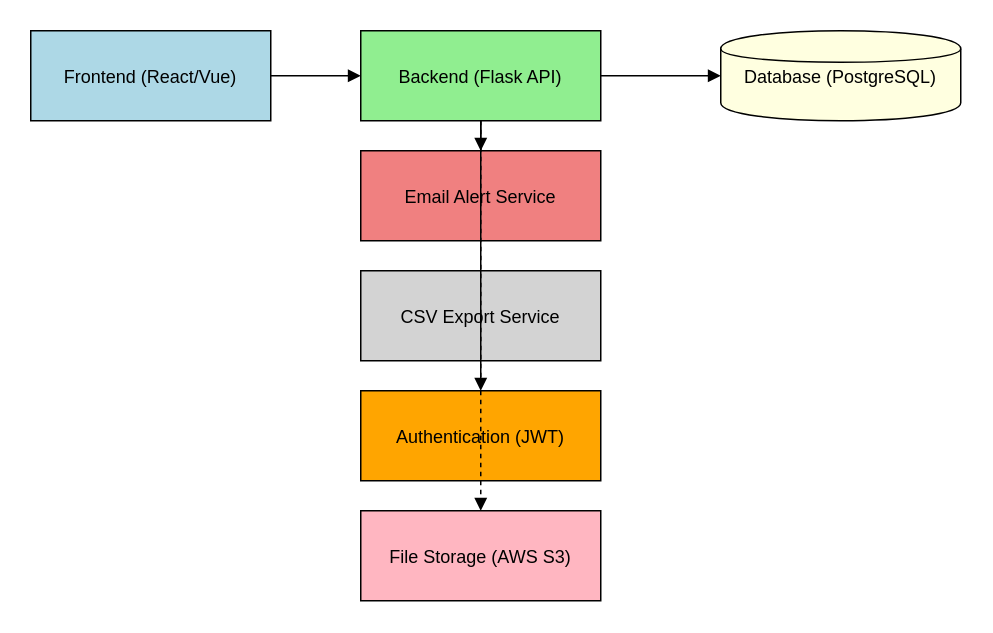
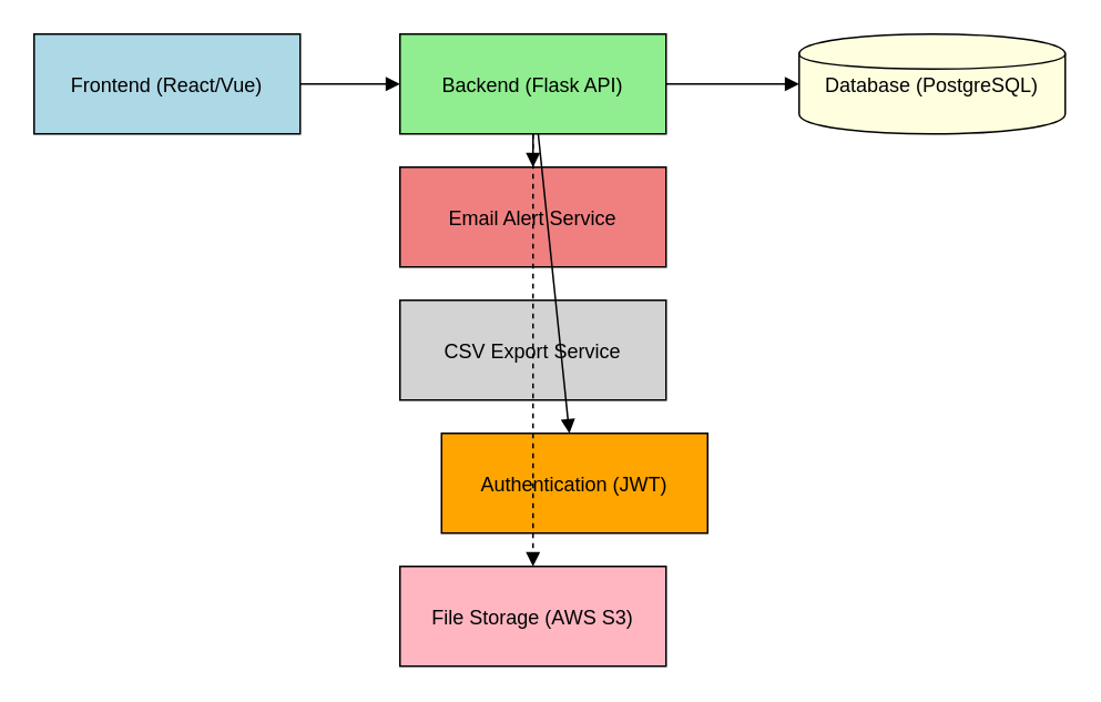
  <mxCell id="0" />
  <mxCell id="1" parent="0" />
  <mxCell id="2" value="Frontend (React/Vue)" style="shape=rectangle;fillColor=#ADD8E6;" vertex="1" parent="1"><mxGeometry x="20" y="20" width="160" height="60" as="geometry" /></mxCell>
  <mxCell id="3" value="Backend (Flask API)" style="shape=rectangle;fillColor=#90EE90;" vertex="1" parent="1"><mxGeometry x="240" y="20" width="160" height="60" as="geometry" /></mxCell>
  <mxCell id="4" value="Database (PostgreSQL)" style="shape=cylinder;fillColor=#FFFFE0;" vertex="1" parent="1"><mxGeometry x="480" y="20" width="160" height="60" as="geometry" /></mxCell>
  <mxCell id="5" value="Email Alert Service" style="shape=rectangle;fillColor=#F08080;" vertex="1" parent="1"><mxGeometry x="240" y="100" width="160" height="60" as="geometry" /></mxCell>
  <mxCell id="6" value="CSV Export Service" style="shape=rectangle;fillColor=#D3D3D3;" vertex="1" parent="1"><mxGeometry x="240" y="180" width="160" height="60" as="geometry" /></mxCell>
- <mxCell id="7" value="Authentication (JWT)" style="shape=rectangle;fillColor=#FFA500;" vertex="1" parent="1"><mxGeometry x="240" y="260" width="160" height="60" as="geometry" /></mxCell>
+ <mxCell id="7" value="Authentication (JWT)" style="shape=rectangle;fillColor=#FFA500;" vertex="1" parent="1"><mxGeometry x="265" y="260" width="160" height="60" as="geometry" /></mxCell>
  <mxCell id="8" value="File Storage (AWS S3)" style="shape=rectangle;fillColor=#FFB6C1;" vertex="1" parent="1"><mxGeometry x="240" y="340" width="160" height="60" as="geometry" /></mxCell>
  <mxCell id="9" style="endArrow=block;" edge="1" source="2" target="3" parent="1"><mxGeometry relative="1" as="geometry" /></mxCell>
  <mxCell id="10" style="endArrow=block;" edge="1" source="3" target="4" parent="1"><mxGeometry relative="1" as="geometry" /></mxCell>
  <mxCell id="11" style="endArrow=block;" edge="1" source="3" target="5" parent="1"><mxGeometry relative="1" as="geometry" /></mxCell>
  <mxCell id="12" style="endArrow=block;" edge="1" source="3" target="7" parent="1"><mxGeometry relative="1" as="geometry" /></mxCell>
  <mxCell id="13" style="endArrow=block;dashed=1;" edge="1" source="3" target="8" parent="1"><mxGeometry relative="1" as="geometry" /></mxCell>
